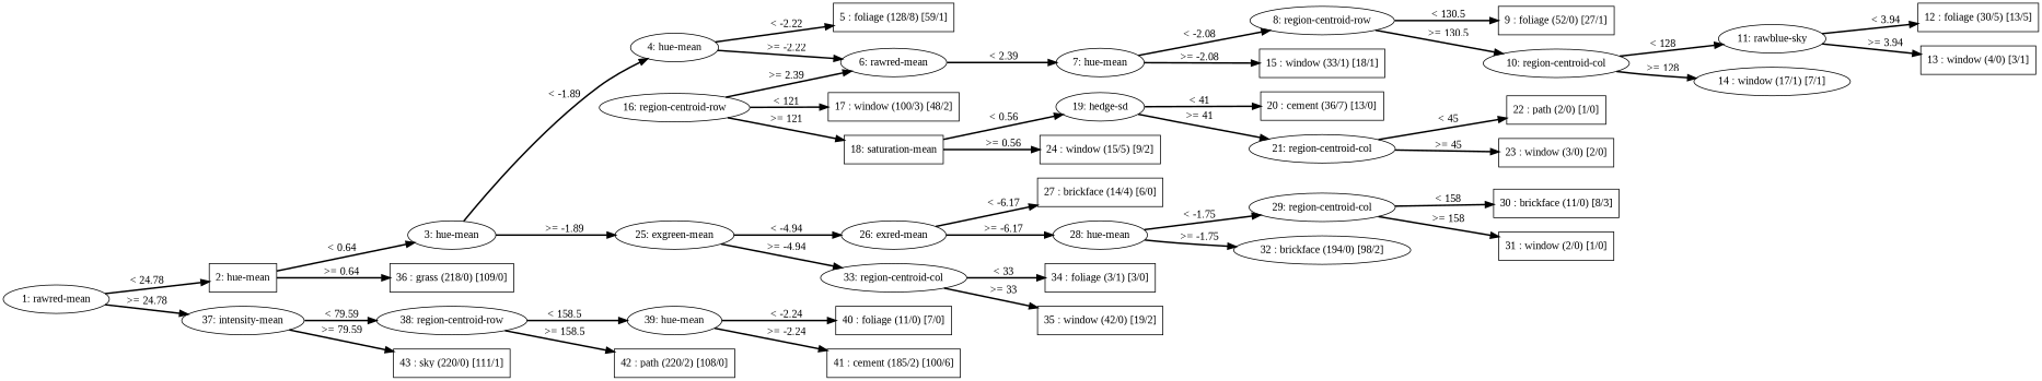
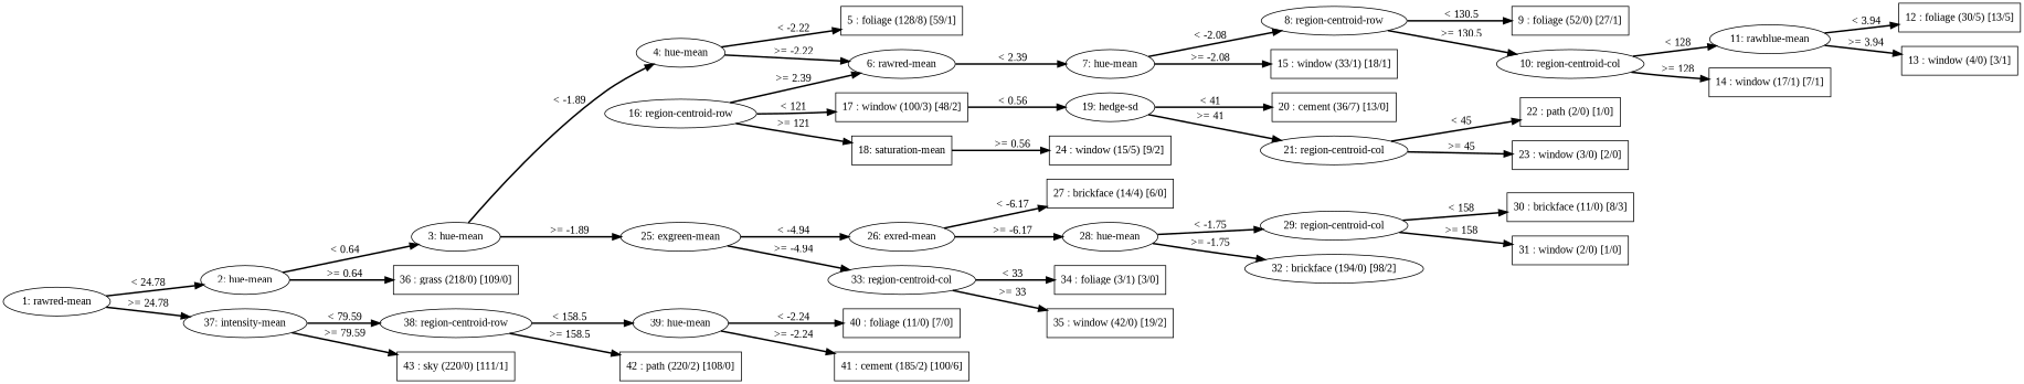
  digraph {
    fontname="Liberation Serif"
    rankdir=LR
    node [fontname="Liberation Serif" shape=box]
    edge [fontname="Liberation Serif" style=bold]
    n1 [label="1: rawred-mean" shape=""]
-   n2 [label="2: hue-mean"]
+   n2 [label="2: hue-mean" shape=""]
    n3 [label="37: intensity-mean" shape=""]
    n4 [label="3: hue-mean" shape=""]
    n5 [label="36 : grass (218/0) [109/0]"]
    n6 [label="38: region-centroid-row" shape=""]
    n7 [label="43 : sky (220/0) [111/1]"]
    n8 [label="4: hue-mean" shape=""]
    n9 [label="25: exgreen-mean" shape=""]
    n10 [label="5 : foliage (128/8) [59/1]"]
    n11 [label="6: rawred-mean" shape=""]
    n12 [label="26: exred-mean" shape=""]
    n13 [label="33: region-centroid-col" shape=""]
    n14 [label="7: hue-mean" shape=""]
    n15 [label="8: region-centroid-row" shape=""]
    n16 [label="15 : window (33/1) [18/1]"]
    n17 [label="16: region-centroid-row" shape=""]
    n18 [label="17 : window (100/3) [48/2]"]
    n19 [label="18: saturation-mean"]
    n20 [label="9 : foliage (52/0) [27/1]"]
    n21 [label="10: region-centroid-col" shape=""]
-   n22 [label="11: rawblue-sky" shape=""]
-   n23 [label="14 : window (17/1) [7/1]" shape=ellipse]
+   n22 [label="11: rawblue-mean" shape=""]
+   n23 [label="14 : window (17/1) [7/1]"]
    n24 [label="12 : foliage (30/5) [13/5]"]
    n25 [label="13 : window (4/0) [3/1]"]
    n26 [label="19: hedge-sd" shape=""]
    n27 [label="24 : window (15/5) [9/2]"]
    n28 [label="20 : cement (36/7) [13/0]"]
    n29 [label="21: region-centroid-col" shape=""]
    n30 [label="22 : path (2/0) [1/0]"]
    n31 [label="23 : window (3/0) [2/0]"]
    n32 [label="27 : brickface (14/4) [6/0]"]
    n33 [label="28: hue-mean" shape=""]
    n34 [label="34 : foliage (3/1) [3/0]"]
    n35 [label="35 : window (42/0) [19/2]"]
    n36 [label="29: region-centroid-col" shape=""]
    n37 [label="32 : brickface (194/0) [98/2]" shape=ellipse]
    n38 [label="30 : brickface (11/0) [8/3]"]
    n39 [label="31 : window (2/0) [1/0]"]
    n40 [label="39: hue-mean" shape=""]
    n41 [label="42 : path (220/2) [108/0]"]
    n42 [label="40 : foliage (11/0) [7/0]"]
    n43 [label="41 : cement (185/2) [100/6]"]
    n1 -> n2 [label=" < 24.78"]
    n1 -> n3 [label=" >= 24.78"]
    n2 -> n4 [label=" < 0.64"]
    n2 -> n5 [label=" >= 0.64"]
    n3 -> n6 [label=" < 79.59"]
    n3 -> n7 [label=" >= 79.59"]
    n4 -> n8 [label=" < -1.89"]
    n4 -> n9 [label=" >= -1.89"]
    n6 -> n40 [label=" < 158.5"]
    n6 -> n41 [label=" >= 158.5"]
    n8 -> n10 [label=" < -2.22"]
    n8 -> n11 [label=" >= -2.22"]
    n9 -> n12 [label=" < -4.94"]
    n9 -> n13 [label=" >= -4.94"]
    n11 -> n14 [label=" < 2.39"]
    n12 -> n32 [label=" < -6.17"]
    n12 -> n33 [label=" >= -6.17"]
    n13 -> n34 [label=" < 33"]
    n13 -> n35 [label=" >= 33"]
    n14 -> n15 [label=" < -2.08"]
    n14 -> n16 [label=" >= -2.08"]
    n15 -> n20 [label=" < 130.5"]
    n15 -> n21 [label=" >= 130.5"]
    n17 -> n11 [label=" >= 2.39"]
    n17 -> n18 [label=" < 121"]
    n17 -> n19 [label=" >= 121"]
-   n19 -> n26 [label=" < 0.56"]
+   n18 -> n26 [label=" < 0.56"]
    n19 -> n27 [label=" >= 0.56"]
    n21 -> n22 [label=" < 128"]
    n21 -> n23 [label=" >= 128"]
    n22 -> n24 [label=" < 3.94"]
    n22 -> n25 [label=" >= 3.94"]
    n26 -> n28 [label=" < 41"]
    n26 -> n29 [label=" >= 41"]
    n29 -> n30 [label=" < 45"]
    n29 -> n31 [label=" >= 45"]
    n33 -> n36 [label=" < -1.75"]
    n33 -> n37 [label=" >= -1.75"]
    n36 -> n38 [label=" < 158"]
    n36 -> n39 [label=" >= 158"]
    n40 -> n42 [label=" < -2.24"]
    n40 -> n43 [label=" >= -2.24"]
  }
